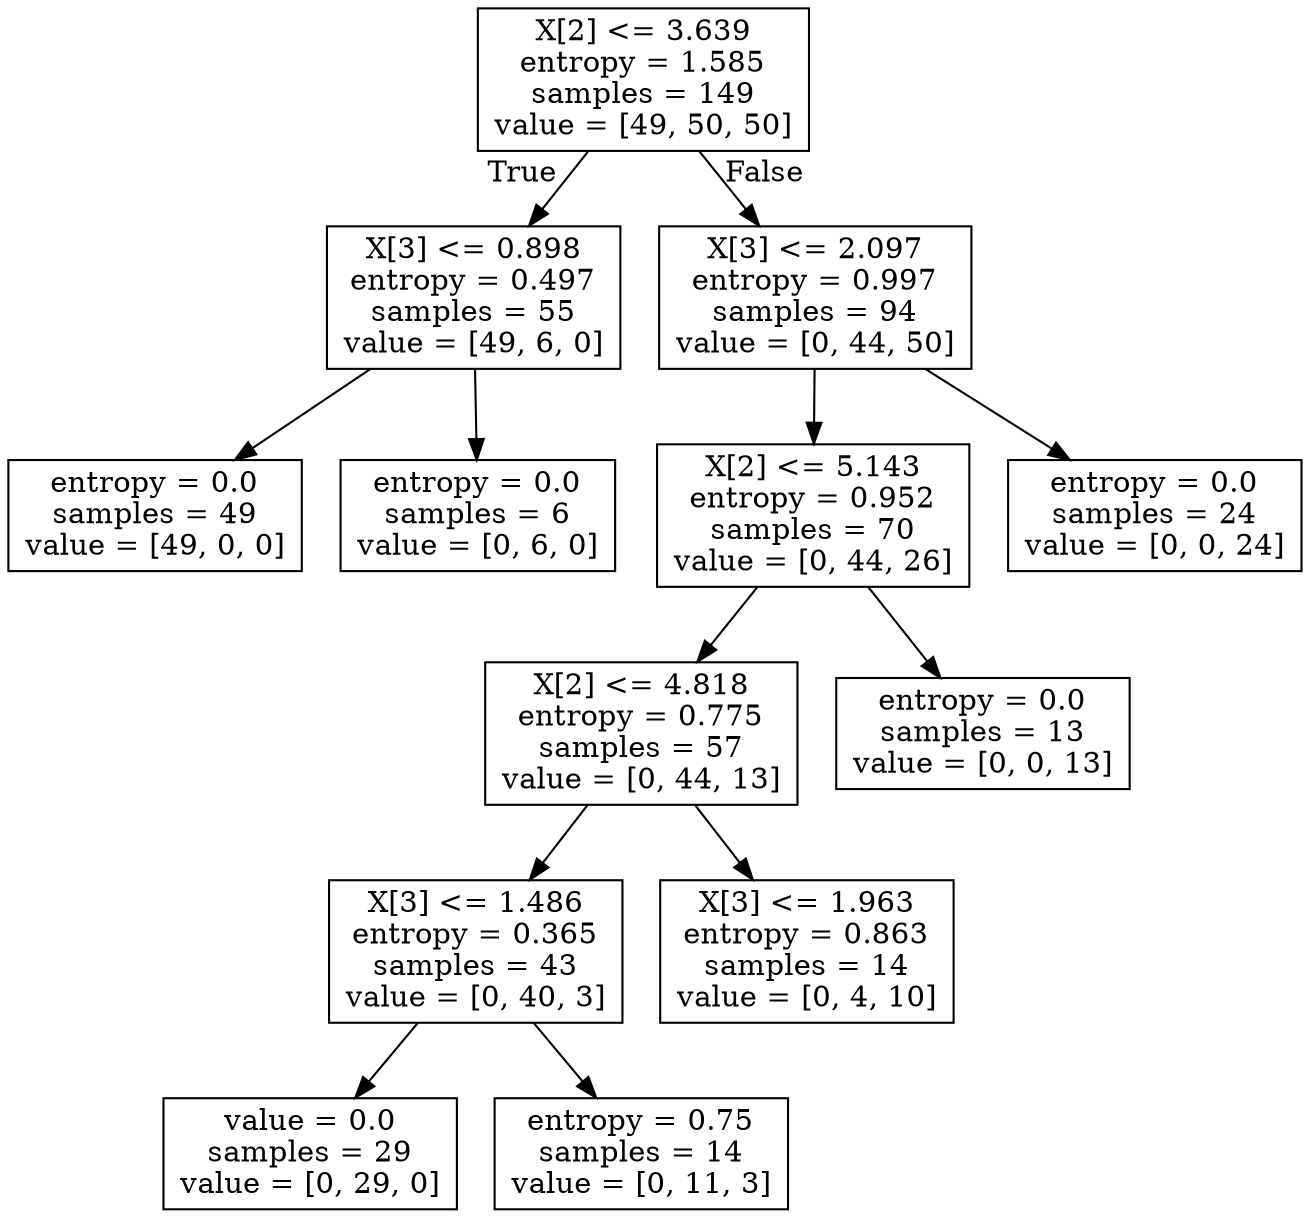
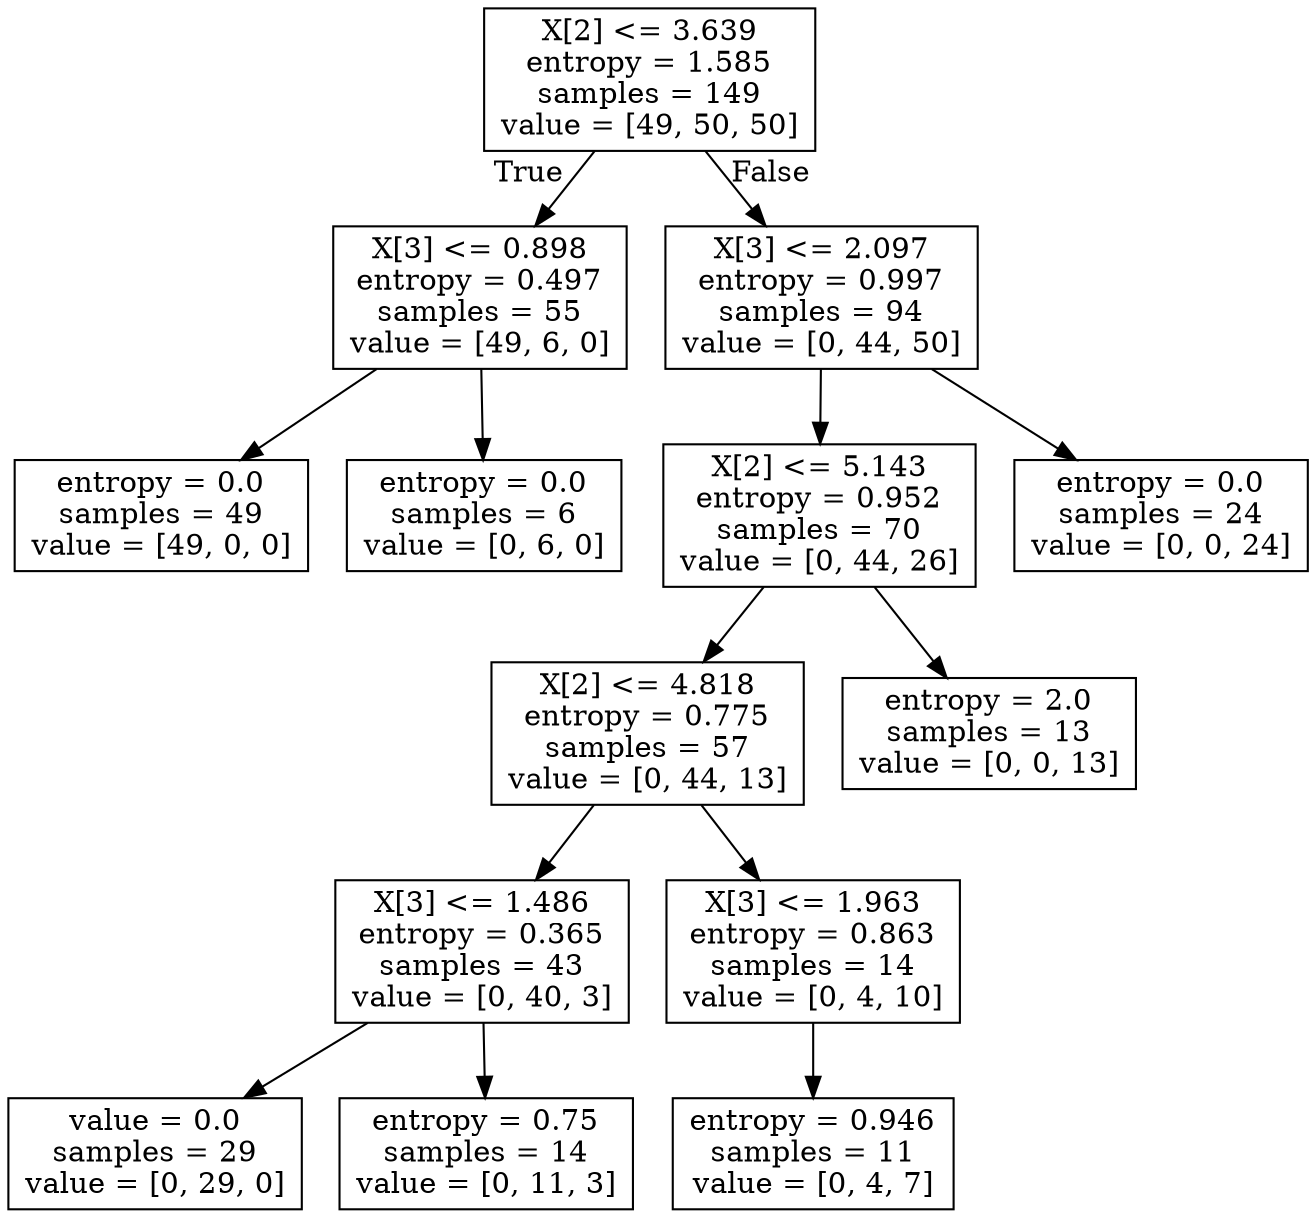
  digraph {
    node [shape=box]
    n1 [label="X[2] <= 3.639\nentropy = 1.585\nsamples = 149\nvalue = [49, 50, 50]"]
    n2 [label="X[3] <= 0.898\nentropy = 0.497\nsamples = 55\nvalue = [49, 6, 0]"]
    n3 [label="X[3] <= 2.097\nentropy = 0.997\nsamples = 94\nvalue = [0, 44, 50]"]
    n4 [label="entropy = 0.0\nsamples = 49\nvalue = [49, 0, 0]"]
    n5 [label="entropy = 0.0\nsamples = 6\nvalue = [0, 6, 0]"]
    n6 [label="X[2] <= 5.143\nentropy = 0.952\nsamples = 70\nvalue = [0, 44, 26]"]
    n7 [label="entropy = 0.0\nsamples = 24\nvalue = [0, 0, 24]"]
    n8 [label="X[2] <= 4.818\nentropy = 0.775\nsamples = 57\nvalue = [0, 44, 13]"]
-   n9 [label="entropy = 0.0\nsamples = 13\nvalue = [0, 0, 13]"]
+   n9 [label="entropy = 2.0\nsamples = 13\nvalue = [0, 0, 13]"]
    n10 [label="X[3] <= 1.486\nentropy = 0.365\nsamples = 43\nvalue = [0, 40, 3]"]
    n11 [label="X[3] <= 1.963\nentropy = 0.863\nsamples = 14\nvalue = [0, 4, 10]"]
    n12 [label="value = 0.0\nsamples = 29\nvalue = [0, 29, 0]"]
    n13 [label="entropy = 0.75\nsamples = 14\nvalue = [0, 11, 3]"]
+   n14 [label="entropy = 0.946\nsamples = 11\nvalue = [0, 4, 7]"]
    n1 -> n2 [headlabel=True labelangle=45 labeldistance=2.5]
    n1 -> n3 [headlabel=False labelangle=-45 labeldistance=2.5]
    n2 -> n4
    n2 -> n5
    n3 -> n6
    n3 -> n7
    n6 -> n8
    n6 -> n9
    n8 -> n10
    n8 -> n11
    n10 -> n12
    n10 -> n13
+   n11 -> n14
  }
